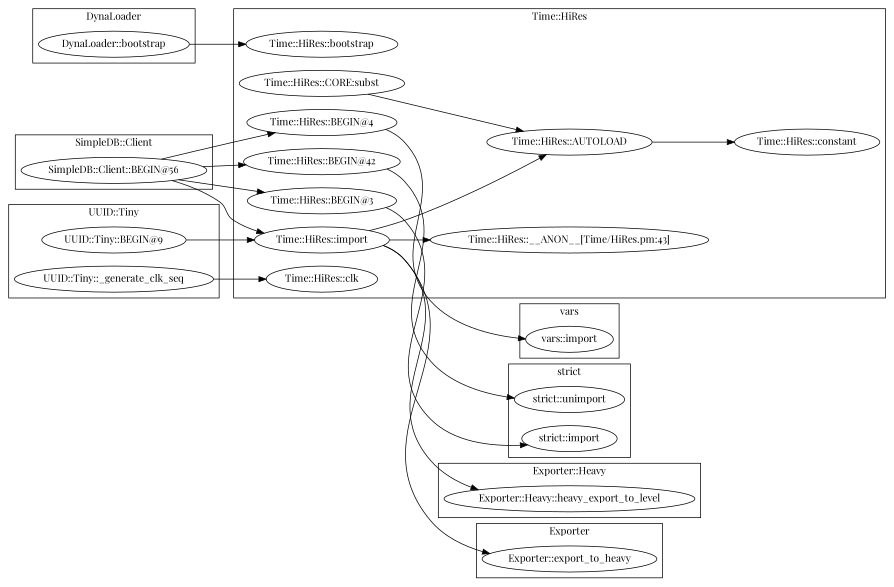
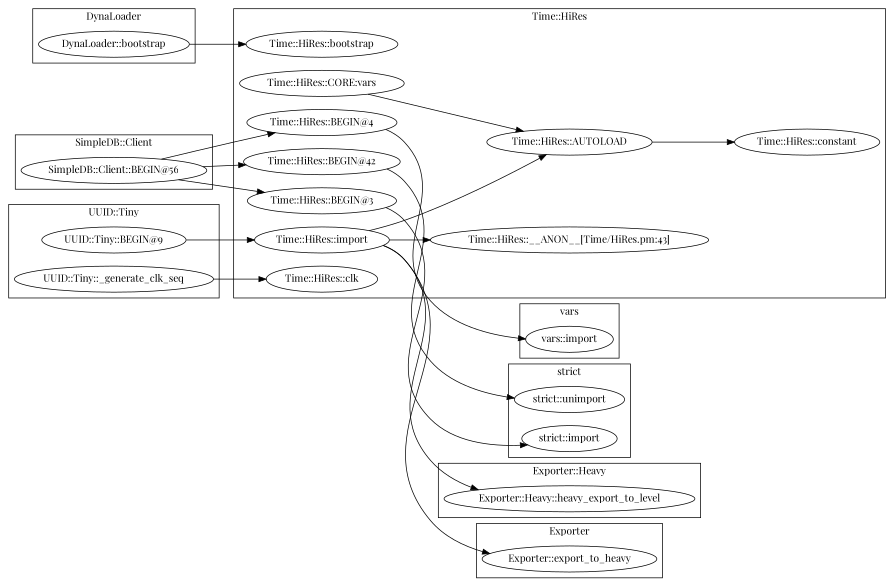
  digraph {
    fontname="Playfair Display"
    rankdir=LR
    node [fontname="Playfair Display"]
    edge [fontname="Playfair Display"]
    "vars::import"
    "DynaLoader::bootstrap"
    "SimpleDB::Client::BEGIN@56"
    "strict::import"
    "strict::unimport"
    "Exporter::Heavy::heavy_export_to_level"
    n7 [label="Exporter::export_to_heavy"]
    "UUID::Tiny::_generate_clk_seq"
    "UUID::Tiny::BEGIN@9"
    "Time::HiRes::constant"
    "Time::HiRes::__ANON__[Time/HiRes.pm:43]"
    n12 [label="Time::HiRes::clk"]
    "Time::HiRes::BEGIN@4"
-   "Time::HiRes::CORE:subst"
+   "Time::HiRes::CORE:subst" [label="Time::HiRes::CORE:vars"]
    "Time::HiRes::BEGIN@42"
    "Time::HiRes::AUTOLOAD"
    "Time::HiRes::BEGIN@3"
    "Time::HiRes::import"
    "Time::HiRes::bootstrap"
    subgraph cluster_1 {
      label=vars
      "vars::import"
    }
    subgraph cluster_2 {
      label=DynaLoader
      "DynaLoader::bootstrap"
    }
    subgraph cluster_3 {
      label="SimpleDB::Client"
      "SimpleDB::Client::BEGIN@56"
    }
    subgraph cluster_4 {
      label="strict"
      "strict::import"
      "strict::unimport"
    }
    subgraph cluster_5 {
      label="Exporter::Heavy"
      "Exporter::Heavy::heavy_export_to_level"
    }
    subgraph cluster_6 {
      label=Exporter
      n7
    }
    subgraph cluster_7 {
      label="UUID::Tiny"
      "UUID::Tiny::_generate_clk_seq"
      "UUID::Tiny::BEGIN@9"
    }
    subgraph cluster_8 {
      label="Time::HiRes"
      "Time::HiRes::constant"
      "Time::HiRes::__ANON__[Time/HiRes.pm:43]"
      n12
      "Time::HiRes::BEGIN@4"
      "Time::HiRes::CORE:subst"
      "Time::HiRes::BEGIN@42"
      "Time::HiRes::AUTOLOAD"
      "Time::HiRes::BEGIN@3"
      "Time::HiRes::import"
      "Time::HiRes::bootstrap"
    }
    "DynaLoader::bootstrap" -> "Time::HiRes::bootstrap"
    "SimpleDB::Client::BEGIN@56" -> "Time::HiRes::BEGIN@4"
    "SimpleDB::Client::BEGIN@56" -> "Time::HiRes::BEGIN@42"
    "SimpleDB::Client::BEGIN@56" -> "Time::HiRes::BEGIN@3"
-   "SimpleDB::Client::BEGIN@56" -> "Time::HiRes::import"
    "UUID::Tiny::_generate_clk_seq" -> n12
    "UUID::Tiny::BEGIN@9" -> "Time::HiRes::import"
    "Time::HiRes::BEGIN@4" -> "vars::import"
    "Time::HiRes::CORE:subst" -> "Time::HiRes::AUTOLOAD"
    "Time::HiRes::BEGIN@42" -> "strict::unimport"
    "Time::HiRes::AUTOLOAD" -> "Time::HiRes::constant"
    "Time::HiRes::BEGIN@3" -> "strict::import"
    "Time::HiRes::import" -> "Exporter::Heavy::heavy_export_to_level"
    "Time::HiRes::import" -> n7
    "Time::HiRes::import" -> "Time::HiRes::__ANON__[Time/HiRes.pm:43]"
    "Time::HiRes::import" -> "Time::HiRes::AUTOLOAD"
  }
